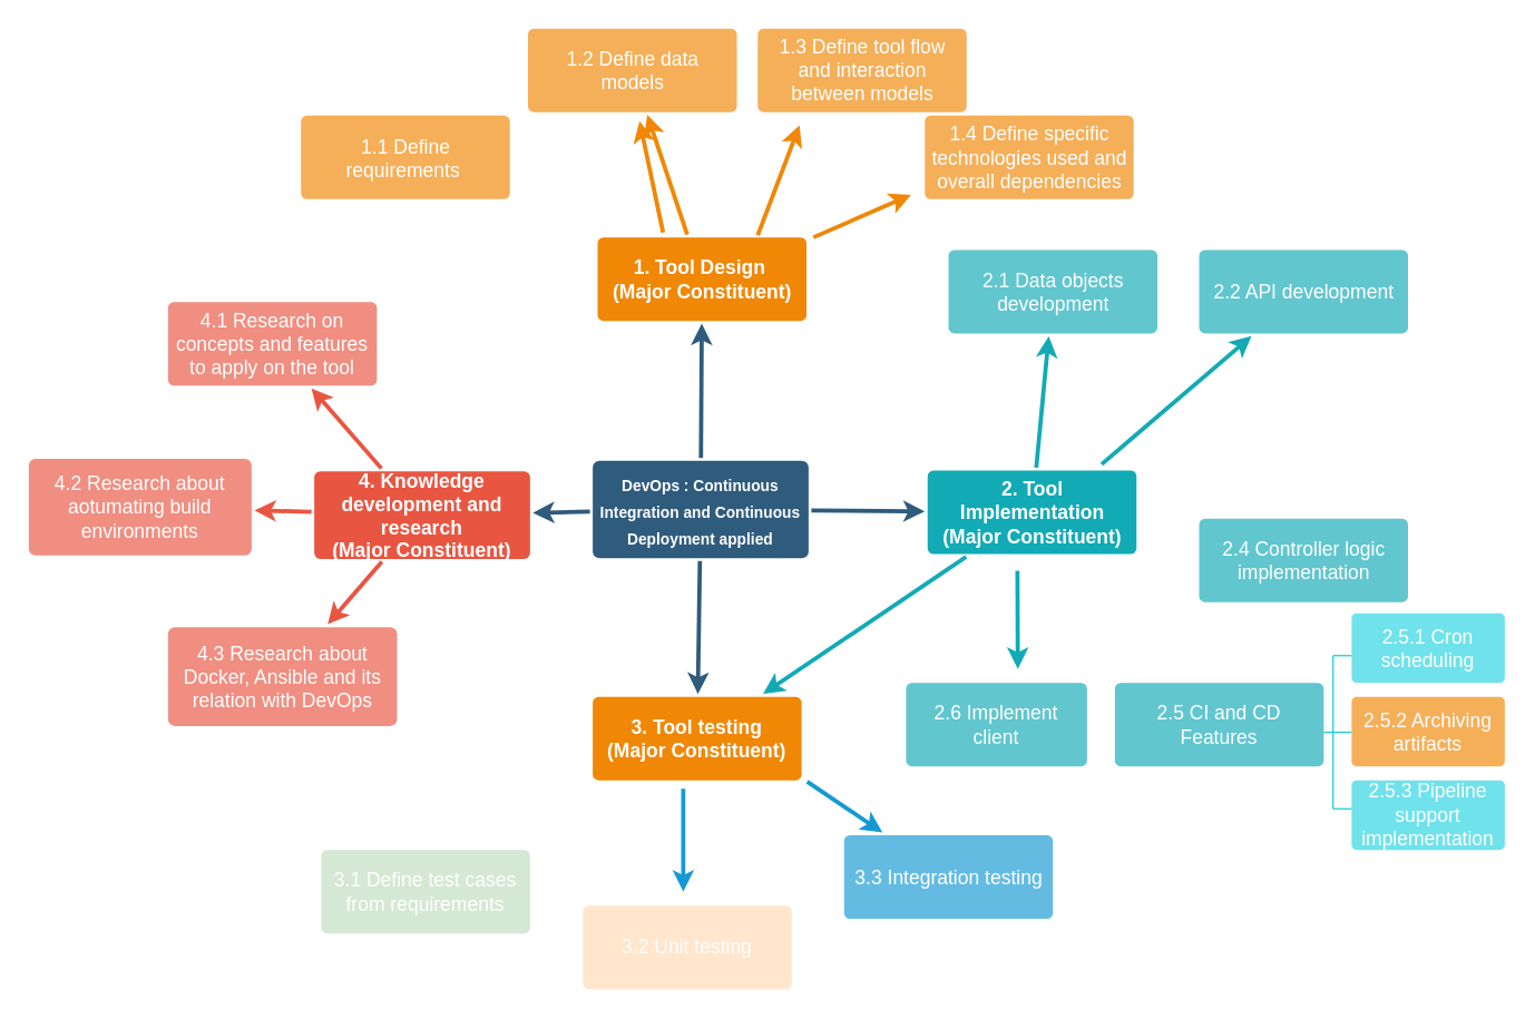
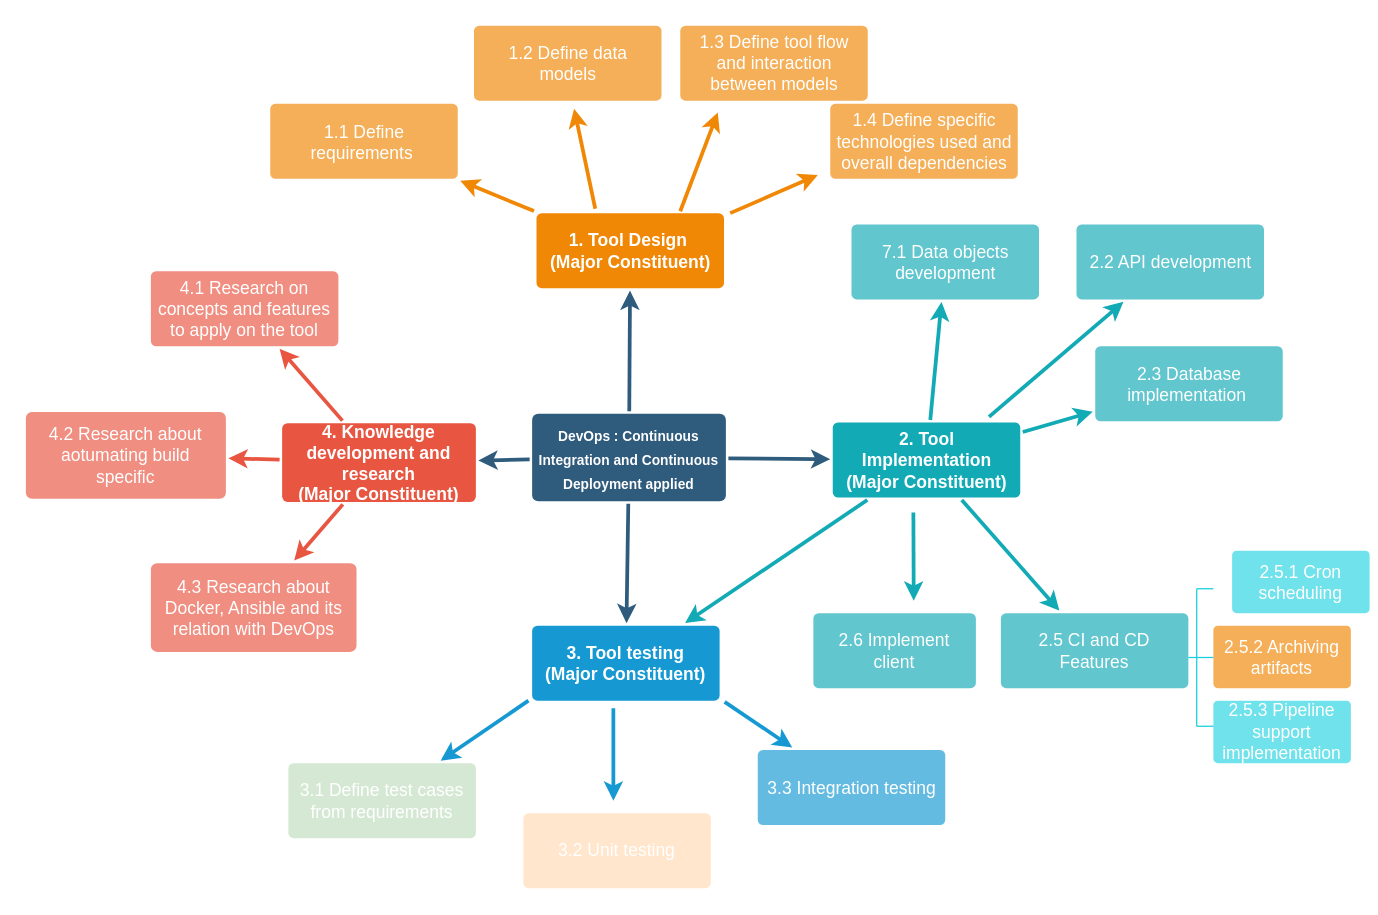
  <mxCell id="0" />
  <mxCell id="1" parent="0" />
  <mxCell id="2" value="" style="edgeStyle=none;rounded=0;jumpStyle=none;html=1;shadow=0;labelBackgroundColor=none;startArrow=none;startFill=0;endArrow=classic;endFill=1;jettySize=auto;orthogonalLoop=1;strokeColor=#2F5B7C;strokeWidth=3;fontFamily=Helvetica;fontSize=16;fontColor=#23445D;spacing=5;" parent="1" source="6" target="19" edge="1"><mxGeometry relative="1" as="geometry" /></mxCell>
  <mxCell id="3" value="" style="edgeStyle=none;rounded=0;jumpStyle=none;html=1;shadow=0;labelBackgroundColor=none;startArrow=none;startFill=0;endArrow=classic;endFill=1;jettySize=auto;orthogonalLoop=1;strokeColor=#2F5B7C;strokeWidth=3;fontFamily=Helvetica;fontSize=16;fontColor=#23445D;spacing=5;" parent="1" source="6" target="25" edge="1"><mxGeometry relative="1" as="geometry" /></mxCell>
  <mxCell id="4" value="" style="edgeStyle=none;rounded=0;jumpStyle=none;html=1;shadow=0;labelBackgroundColor=none;startArrow=none;startFill=0;endArrow=classic;endFill=1;jettySize=auto;orthogonalLoop=1;strokeColor=#2F5B7C;strokeWidth=3;fontFamily=Helvetica;fontSize=16;fontColor=#23445D;spacing=5;" parent="1" source="6" target="16" edge="1"><mxGeometry relative="1" as="geometry" /></mxCell>
  <mxCell id="5" value="" style="edgeStyle=none;rounded=0;jumpStyle=none;html=1;shadow=0;labelBackgroundColor=none;startArrow=none;startFill=0;endArrow=classic;endFill=1;jettySize=auto;orthogonalLoop=1;strokeColor=#2F5B7C;strokeWidth=3;fontFamily=Helvetica;fontSize=16;fontColor=#23445D;spacing=5;" parent="1" source="6" target="10" edge="1"><mxGeometry relative="1" as="geometry" /></mxCell>
  <mxCell id="6" value="&lt;font style=&quot;font-size: 11px&quot;&gt;DevOps : Continuous Integration and Continuous Deployment applied&lt;/font&gt;" style="rounded=1;whiteSpace=wrap;html=1;shadow=0;labelBackgroundColor=none;strokeColor=none;strokeWidth=3;fillColor=#2F5B7C;fontFamily=Helvetica;fontSize=16;fontColor=#FFFFFF;align=center;fontStyle=1;spacing=5;arcSize=7;perimeterSpacing=2;" parent="1" vertex="1"><mxGeometry x="425" y="330.5" width="155" height="70" as="geometry" /></mxCell>
  <mxCell id="7" value="" style="edgeStyle=none;rounded=1;jumpStyle=none;html=1;shadow=0;labelBackgroundColor=none;startArrow=none;startFill=0;jettySize=auto;orthogonalLoop=1;strokeColor=#E85642;strokeWidth=3;fontFamily=Helvetica;fontSize=14;fontColor=#FFFFFF;spacing=5;fontStyle=1;fillColor=#b0e3e6;" parent="1" source="10" target="13" edge="1"><mxGeometry relative="1" as="geometry" /></mxCell>
  <mxCell id="8" value="" style="edgeStyle=none;rounded=1;jumpStyle=none;html=1;shadow=0;labelBackgroundColor=none;startArrow=none;startFill=0;jettySize=auto;orthogonalLoop=1;strokeColor=#E85642;strokeWidth=3;fontFamily=Helvetica;fontSize=14;fontColor=#FFFFFF;spacing=5;fontStyle=1;fillColor=#b0e3e6;" parent="1" source="10" target="12" edge="1"><mxGeometry relative="1" as="geometry" /></mxCell>
  <mxCell id="9" value="" style="edgeStyle=none;rounded=1;jumpStyle=none;html=1;shadow=0;labelBackgroundColor=none;startArrow=none;startFill=0;jettySize=auto;orthogonalLoop=1;strokeColor=#E85642;strokeWidth=3;fontFamily=Helvetica;fontSize=14;fontColor=#FFFFFF;spacing=5;fontStyle=1;fillColor=#b0e3e6;" parent="1" source="10" target="11" edge="1"><mxGeometry relative="1" as="geometry" /></mxCell>
  <mxCell id="10" value="4. Knowledge development and research&lt;br&gt;(Major Constituent)" style="rounded=1;whiteSpace=wrap;html=1;shadow=0;labelBackgroundColor=none;strokeColor=none;strokeWidth=3;fillColor=#e85642;fontFamily=Helvetica;fontSize=14;fontColor=#FFFFFF;align=center;spacing=5;fontStyle=1;arcSize=7;perimeterSpacing=2;" parent="1" vertex="1"><mxGeometry x="225" y="338" width="155" height="63" as="geometry" /></mxCell>
  <mxCell id="11" value="4.3 Research about Docker, Ansible and its relation with DevOps" style="rounded=1;whiteSpace=wrap;html=1;shadow=0;labelBackgroundColor=none;strokeColor=none;strokeWidth=3;fillColor=#f08e81;fontFamily=Helvetica;fontSize=14;fontColor=#FFFFFF;align=center;spacing=5;fontStyle=0;arcSize=7;perimeterSpacing=2;" parent="1" vertex="1"><mxGeometry x="120" y="450" width="164.5" height="71" as="geometry" /></mxCell>
- <mxCell id="12" value="4.2 Research about aotumating build environments" style="rounded=1;whiteSpace=wrap;html=1;shadow=0;labelBackgroundColor=none;strokeColor=none;strokeWidth=3;fillColor=#f08e81;fontFamily=Helvetica;fontSize=14;fontColor=#FFFFFF;align=center;spacing=5;fontStyle=0;arcSize=7;perimeterSpacing=2;" parent="1" vertex="1"><mxGeometry x="20" y="329" width="160" height="69.5" as="geometry" /></mxCell>
+ <mxCell id="12" value="4.2 Research about aotumating build specific" style="rounded=1;whiteSpace=wrap;html=1;shadow=0;labelBackgroundColor=none;strokeColor=none;strokeWidth=3;fillColor=#f08e81;fontFamily=Helvetica;fontSize=14;fontColor=#FFFFFF;align=center;spacing=5;fontStyle=0;arcSize=7;perimeterSpacing=2;" parent="1" vertex="1"><mxGeometry x="20" y="329" width="160" height="69.5" as="geometry" /></mxCell>
  <mxCell id="13" value="4.1 Research on concepts and features to apply on the tool" style="rounded=1;whiteSpace=wrap;html=1;shadow=0;labelBackgroundColor=none;strokeColor=none;strokeWidth=3;fillColor=#f08e81;fontFamily=Helvetica;fontSize=14;fontColor=#FFFFFF;align=center;spacing=5;fontStyle=0;arcSize=7;perimeterSpacing=2;" parent="1" vertex="1"><mxGeometry x="120" y="216.5" width="150" height="60" as="geometry" /></mxCell>
+ <mxCell id="14" value="" style="edgeStyle=none;rounded=0;jumpStyle=none;html=1;shadow=0;labelBackgroundColor=none;startArrow=none;startFill=0;endArrow=classic;endFill=1;jettySize=auto;orthogonalLoop=1;strokeColor=#1699D3;strokeWidth=3;fontFamily=Helvetica;fontSize=14;fontColor=#FFFFFF;spacing=5;exitX=-0.006;exitY=0.969;exitDx=0;exitDy=0;exitPerimeter=0;" parent="1" source="16" target="18" edge="1"><mxGeometry relative="1" as="geometry"><mxPoint x="425" y="570.3" as="sourcePoint" /></mxGeometry></mxCell>
  <mxCell id="15" value="" style="edgeStyle=none;rounded=0;jumpStyle=none;html=1;shadow=0;labelBackgroundColor=none;startArrow=none;startFill=0;endArrow=classic;endFill=1;jettySize=auto;orthogonalLoop=1;strokeColor=#1699D3;strokeWidth=3;fontFamily=Helvetica;fontSize=14;fontColor=#FFFFFF;spacing=5;" parent="1" target="17" edge="1"><mxGeometry relative="1" as="geometry"><mxPoint x="579" y="561" as="sourcePoint" /></mxGeometry></mxCell>
- <mxCell id="16" value="3. Tool testing&lt;br&gt;(Major Constituent)" style="rounded=1;whiteSpace=wrap;html=1;shadow=0;labelBackgroundColor=none;strokeColor=none;strokeWidth=3;fillColor=#f08705;fontFamily=Helvetica;fontSize=14;fontColor=#FFFFFF;align=center;spacing=5;fontStyle=1;arcSize=7;perimeterSpacing=2;" parent="1" vertex="1"><mxGeometry x="425" y="500" width="150" height="60" as="geometry" /></mxCell>
+ <mxCell id="16" value="3. Tool testing&lt;br&gt;(Major Constituent)" style="rounded=1;whiteSpace=wrap;html=1;shadow=0;labelBackgroundColor=none;strokeColor=none;strokeWidth=3;fillColor=#1699d3;fontFamily=Helvetica;fontSize=14;fontColor=#FFFFFF;align=center;spacing=5;fontStyle=1;arcSize=7;perimeterSpacing=2;" parent="1" vertex="1"><mxGeometry x="425" y="500" width="150" height="60" as="geometry" /></mxCell>
  <mxCell id="17" value="3.3 Integration testing" style="rounded=1;whiteSpace=wrap;html=1;shadow=0;labelBackgroundColor=none;strokeColor=none;strokeWidth=3;fillColor=#64bbe2;fontFamily=Helvetica;fontSize=14;fontColor=#FFFFFF;align=center;spacing=5;arcSize=7;perimeterSpacing=2;" parent="1" vertex="1"><mxGeometry x="605.5" y="599.5" width="150" height="60" as="geometry" /></mxCell>
  <mxCell id="18" value="3.1 Define test cases from requirements" style="rounded=1;whiteSpace=wrap;html=1;shadow=0;labelBackgroundColor=none;strokeColor=none;strokeWidth=3;fillColor=#d5e8d4;fontFamily=Helvetica;fontSize=14;fontColor=#FFFFFF;align=center;spacing=5;arcSize=7;perimeterSpacing=2;" parent="1" vertex="1"><mxGeometry x="230" y="610" width="150" height="60" as="geometry" /></mxCell>
  <mxCell id="19" value="1. Tool Design&amp;nbsp;&lt;br&gt;(Major Constituent)" style="rounded=1;whiteSpace=wrap;html=1;shadow=0;labelBackgroundColor=none;strokeColor=none;strokeWidth=3;fillColor=#F08705;fontFamily=Helvetica;fontSize=14;fontColor=#FFFFFF;align=center;spacing=5;fontStyle=1;arcSize=7;perimeterSpacing=2;" parent="1" vertex="1"><mxGeometry x="428.5" y="170" width="150" height="60" as="geometry" /></mxCell>
  <mxCell id="20" value="1.3 Define tool flow and interaction between models" style="rounded=1;whiteSpace=wrap;html=1;shadow=0;labelBackgroundColor=none;strokeColor=none;strokeWidth=3;fillColor=#f5af58;fontFamily=Helvetica;fontSize=14;fontColor=#FFFFFF;align=center;spacing=5;arcSize=7;perimeterSpacing=2;" parent="1" vertex="1"><mxGeometry x="543.5" y="20" width="150" height="60" as="geometry" /></mxCell>
  <mxCell id="21" value="" style="edgeStyle=none;rounded=0;jumpStyle=none;html=1;shadow=0;labelBackgroundColor=none;startArrow=none;startFill=0;endArrow=classic;endFill=1;jettySize=auto;orthogonalLoop=1;strokeColor=#F08705;strokeWidth=3;fontFamily=Helvetica;fontSize=14;fontColor=#FFFFFF;spacing=5;" parent="1" edge="1"><mxGeometry relative="1" as="geometry"><mxPoint x="543.5" y="168.5" as="sourcePoint" /><mxPoint x="573.5" y="89.5" as="targetPoint" /></mxGeometry></mxCell>
  <mxCell id="22" value="1.2 Define data models" style="rounded=1;whiteSpace=wrap;html=1;shadow=0;labelBackgroundColor=none;strokeColor=none;strokeWidth=3;fillColor=#f5af58;fontFamily=Helvetica;fontSize=14;fontColor=#FFFFFF;align=center;spacing=5;arcSize=7;perimeterSpacing=2;" parent="1" vertex="1"><mxGeometry x="378.5" y="20" width="150" height="60" as="geometry" /></mxCell>
  <mxCell id="23" value="1.1 Define requirements&amp;nbsp;" style="rounded=1;whiteSpace=wrap;html=1;shadow=0;labelBackgroundColor=none;strokeColor=none;strokeWidth=3;fillColor=#f5af58;fontFamily=Helvetica;fontSize=14;fontColor=#FFFFFF;align=center;spacing=5;arcSize=7;perimeterSpacing=2;" parent="1" vertex="1"><mxGeometry x="215.5" y="82.5" width="150" height="60" as="geometry" /></mxCell>
- <mxCell id="24" value="" style="edgeStyle=none;rounded=0;jumpStyle=none;html=1;shadow=0;labelBackgroundColor=none;startArrow=none;startFill=0;endArrow=classic;endFill=1;jettySize=auto;orthogonalLoop=1;strokeColor=#F08705;strokeWidth=3;fontFamily=Helvetica;fontSize=14;fontColor=#FFFFFF;spacing=5;" parent="1" source="19" target="22" edge="1"><mxGeometry relative="1" as="geometry" /></mxCell>
+ <mxCell id="24" value="" style="edgeStyle=none;rounded=0;jumpStyle=none;html=1;shadow=0;labelBackgroundColor=none;startArrow=none;startFill=0;endArrow=classic;endFill=1;jettySize=auto;orthogonalLoop=1;strokeColor=#F08705;strokeWidth=3;fontFamily=Helvetica;fontSize=14;fontColor=#FFFFFF;spacing=5;" parent="1" source="19" target="23" edge="1"><mxGeometry relative="1" as="geometry" /></mxCell>
  <mxCell id="25" value="2. Tool Implementation&lt;br&gt;(Major Constituent)" style="rounded=1;whiteSpace=wrap;html=1;shadow=0;labelBackgroundColor=none;strokeColor=none;strokeWidth=3;fillColor=#12aab5;fontFamily=Helvetica;fontSize=14;fontColor=#FFFFFF;align=center;spacing=5;fontStyle=1;arcSize=7;perimeterSpacing=2;" parent="1" vertex="1"><mxGeometry x="665.5" y="337.5" width="150" height="60" as="geometry" /></mxCell>
  <mxCell id="26" value="2.5 CI and CD Features" style="rounded=1;whiteSpace=wrap;html=1;shadow=0;labelBackgroundColor=none;strokeColor=none;strokeWidth=3;fillColor=#61c6ce;fontFamily=Helvetica;fontSize=14;fontColor=#FFFFFF;align=center;spacing=5;fontStyle=0;arcSize=7;perimeterSpacing=2;" parent="1" vertex="1"><mxGeometry x="800" y="490" width="150" height="60" as="geometry" /></mxCell>
- <mxCell id="28" value="2.4 Controller logic implementation" style="rounded=1;whiteSpace=wrap;html=1;shadow=0;labelBackgroundColor=none;strokeColor=none;strokeWidth=3;fillColor=#61c6ce;fontFamily=Helvetica;fontSize=14;fontColor=#FFFFFF;align=center;spacing=5;fontStyle=0;arcSize=7;perimeterSpacing=2;" parent="1" vertex="1"><mxGeometry x="860.5" y="372" width="150" height="60" as="geometry" /></mxCell>
+ <mxCell id="27" value="" style="edgeStyle=none;rounded=1;jumpStyle=none;html=1;shadow=0;labelBackgroundColor=none;startArrow=none;startFill=0;jettySize=auto;orthogonalLoop=1;strokeColor=#12AAB5;strokeWidth=3;fontFamily=Helvetica;fontSize=14;fontColor=#FFFFFF;spacing=5;fontStyle=1;fillColor=#b0e3e6;" parent="1" source="25" target="26" edge="1"><mxGeometry relative="1" as="geometry" /></mxCell>
  <mxCell id="29" value="" style="edgeStyle=none;rounded=1;jumpStyle=none;html=1;shadow=0;labelBackgroundColor=none;startArrow=none;startFill=0;jettySize=auto;orthogonalLoop=1;strokeColor=#12AAB5;strokeWidth=3;fontFamily=Helvetica;fontSize=14;fontColor=#FFFFFF;spacing=5;fontStyle=1;fillColor=#b0e3e6;" parent="1" source="25" target="16" edge="1"><mxGeometry relative="1" as="geometry" /></mxCell>
- <mxCell id="32" value="2.1 Data objects development" style="rounded=1;whiteSpace=wrap;html=1;shadow=0;labelBackgroundColor=none;strokeColor=none;strokeWidth=3;fillColor=#61c6ce;fontFamily=Helvetica;fontSize=14;fontColor=#FFFFFF;align=center;spacing=5;fontStyle=0;arcSize=7;perimeterSpacing=2;" parent="1" vertex="1"><mxGeometry x="680.5" y="179" width="150" height="60" as="geometry" /></mxCell>
+ <mxCell id="30" value="2.3 Database implementation&amp;nbsp;" style="rounded=1;whiteSpace=wrap;html=1;shadow=0;labelBackgroundColor=none;strokeColor=none;strokeWidth=3;fillColor=#61c6ce;fontFamily=Helvetica;fontSize=14;fontColor=#FFFFFF;align=center;spacing=5;fontStyle=0;arcSize=7;perimeterSpacing=2;" parent="1" vertex="1"><mxGeometry x="875.5" y="276.5" width="150" height="60" as="geometry" /></mxCell>
+ <mxCell id="31" value="" style="edgeStyle=none;rounded=1;jumpStyle=none;html=1;shadow=0;labelBackgroundColor=none;startArrow=none;startFill=0;jettySize=auto;orthogonalLoop=1;strokeColor=#12AAB5;strokeWidth=3;fontFamily=Helvetica;fontSize=14;fontColor=#FFFFFF;spacing=5;fontStyle=1;fillColor=#b0e3e6;" parent="1" source="25" target="30" edge="1"><mxGeometry relative="1" as="geometry" /></mxCell>
+ <mxCell id="32" value="7.1 Data objects development" style="rounded=1;whiteSpace=wrap;html=1;shadow=0;labelBackgroundColor=none;strokeColor=none;strokeWidth=3;fillColor=#61c6ce;fontFamily=Helvetica;fontSize=14;fontColor=#FFFFFF;align=center;spacing=5;fontStyle=0;arcSize=7;perimeterSpacing=2;" parent="1" vertex="1"><mxGeometry x="680.5" y="179" width="150" height="60" as="geometry" /></mxCell>
  <mxCell id="33" value="" style="edgeStyle=none;rounded=1;jumpStyle=none;html=1;shadow=0;labelBackgroundColor=none;startArrow=none;startFill=0;jettySize=auto;orthogonalLoop=1;strokeColor=#12AAB5;strokeWidth=3;fontFamily=Helvetica;fontSize=14;fontColor=#FFFFFF;spacing=5;fontStyle=1;fillColor=#b0e3e6;" parent="1" source="25" target="32" edge="1"><mxGeometry relative="1" as="geometry" /></mxCell>
  <mxCell id="34" value="" style="edgeStyle=none;rounded=0;jumpStyle=none;html=1;shadow=0;labelBackgroundColor=none;startArrow=none;startFill=0;endArrow=classic;endFill=1;jettySize=auto;orthogonalLoop=1;strokeColor=#F08705;strokeWidth=3;fontFamily=Helvetica;fontSize=14;fontColor=#FFFFFF;spacing=5;" parent="1" edge="1"><mxGeometry relative="1" as="geometry"><mxPoint x="475.5" y="166.5" as="sourcePoint" /><mxPoint x="458.61" y="86.5" as="targetPoint" /></mxGeometry></mxCell>
  <mxCell id="35" value="1.4 Define specific technologies used and overall dependencies" style="rounded=1;whiteSpace=wrap;html=1;shadow=0;labelBackgroundColor=none;strokeColor=none;strokeWidth=3;fillColor=#f5af58;fontFamily=Helvetica;fontSize=14;fontColor=#FFFFFF;align=center;spacing=5;arcSize=7;perimeterSpacing=2;" parent="1" vertex="1"><mxGeometry x="663.5" y="82.5" width="150" height="60" as="geometry" /></mxCell>
  <mxCell id="36" value="" style="edgeStyle=none;rounded=0;jumpStyle=none;html=1;shadow=0;labelBackgroundColor=none;startArrow=none;startFill=0;endArrow=classic;endFill=1;jettySize=auto;orthogonalLoop=1;strokeColor=#F08705;strokeWidth=3;fontFamily=Helvetica;fontSize=14;fontColor=#FFFFFF;spacing=5;" parent="1" edge="1"><mxGeometry relative="1" as="geometry"><mxPoint x="583.501" y="170" as="sourcePoint" /><mxPoint x="653.5" y="139.5" as="targetPoint" /></mxGeometry></mxCell>
- <mxCell id="37" value="2.5.1 Cron scheduling" style="rounded=1;whiteSpace=wrap;html=1;shadow=0;labelBackgroundColor=none;strokeColor=none;strokeWidth=3;fillColor=#6FE2EB;fontFamily=Helvetica;fontSize=14;fontColor=#FFFFFF;align=center;spacing=5;fontStyle=0;arcSize=7;perimeterSpacing=2;" parent="1" vertex="1"><mxGeometry x="970" y="440" width="110" height="50" as="geometry" /></mxCell>
+ <mxCell id="37" value="2.5.1 Cron scheduling" style="rounded=1;whiteSpace=wrap;html=1;shadow=0;labelBackgroundColor=none;strokeColor=none;strokeWidth=3;fillColor=#6FE2EB;fontFamily=Helvetica;fontSize=14;fontColor=#FFFFFF;align=center;spacing=5;fontStyle=0;arcSize=7;perimeterSpacing=2;" parent="1" vertex="1"><mxGeometry x="985" y="440" width="110" height="50" as="geometry" /></mxCell>
  <mxCell id="38" value="2.5.2 Archiving artifacts" style="rounded=1;whiteSpace=wrap;html=1;shadow=0;labelBackgroundColor=none;strokeColor=none;strokeWidth=3;fillColor=#f5af58;fontFamily=Helvetica;fontSize=14;fontColor=#FFFFFF;align=center;spacing=5;fontStyle=0;arcSize=7;perimeterSpacing=2;" parent="1" vertex="1"><mxGeometry x="970" y="500" width="110" height="50" as="geometry" /></mxCell>
  <mxCell id="39" value="2.5.3 Pipeline support implementation" style="rounded=1;whiteSpace=wrap;html=1;shadow=0;labelBackgroundColor=none;strokeColor=none;strokeWidth=3;fillColor=#6FE2EB;fontFamily=Helvetica;fontSize=14;fontColor=#FFFFFF;align=center;spacing=5;fontStyle=0;arcSize=7;perimeterSpacing=2;" parent="1" vertex="1"><mxGeometry x="970" y="560" width="110" height="50" as="geometry" /></mxCell>
  <mxCell id="40" value="2.2 API development" style="rounded=1;whiteSpace=wrap;html=1;shadow=0;labelBackgroundColor=none;strokeColor=none;strokeWidth=3;fillColor=#61c6ce;fontFamily=Helvetica;fontSize=14;fontColor=#FFFFFF;align=center;spacing=5;fontStyle=0;arcSize=7;perimeterSpacing=2;" parent="1" vertex="1"><mxGeometry x="860.5" y="179" width="150" height="60" as="geometry" /></mxCell>
  <mxCell id="41" value="" style="edgeStyle=none;rounded=1;jumpStyle=none;html=1;shadow=0;labelBackgroundColor=none;startArrow=none;startFill=0;jettySize=auto;orthogonalLoop=1;strokeColor=#12AAB5;strokeWidth=3;fontFamily=Helvetica;fontSize=14;fontColor=#FFFFFF;spacing=5;fontStyle=1;fillColor=#b0e3e6;" parent="1" target="40" edge="1"><mxGeometry relative="1" as="geometry"><mxPoint x="790.5" y="333" as="sourcePoint" /></mxGeometry></mxCell>
  <mxCell id="42" value="" style="group" parent="1" vertex="1" connectable="0"><mxGeometry x="950" y="470.5" width="20" height="110" as="geometry" /></mxCell>
  <mxCell id="43" value="" style="endArrow=none;html=1;strokeColor=#16CEDB;" parent="42" edge="1"><mxGeometry width="50" height="50" relative="1" as="geometry"><mxPoint y="55.0" as="sourcePoint" /><mxPoint x="6.667" y="55.0" as="targetPoint" /></mxGeometry></mxCell>
  <mxCell id="44" value="" style="endArrow=none;html=1;strokeColor=#16CEDB;" parent="42" edge="1"><mxGeometry width="50" height="50" relative="1" as="geometry"><mxPoint x="6.667" y="110.0" as="sourcePoint" /><mxPoint x="6.667" as="targetPoint" /></mxGeometry></mxCell>
  <mxCell id="45" value="" style="endArrow=none;html=1;strokeColor=#16CEDB;" parent="42" edge="1"><mxGeometry width="50" height="50" relative="1" as="geometry"><mxPoint x="6.667" as="sourcePoint" /><mxPoint x="20" as="targetPoint" /></mxGeometry></mxCell>
  <mxCell id="46" value="" style="endArrow=none;html=1;strokeColor=#16CEDB;" parent="42" edge="1"><mxGeometry width="50" height="50" relative="1" as="geometry"><mxPoint x="6.667" y="55.0" as="sourcePoint" /><mxPoint x="20" y="55.0" as="targetPoint" /></mxGeometry></mxCell>
  <mxCell id="47" value="" style="endArrow=none;html=1;strokeColor=#16CEDB;" parent="42" edge="1"><mxGeometry width="50" height="50" relative="1" as="geometry"><mxPoint x="6.667" y="110.0" as="sourcePoint" /><mxPoint x="20" y="110.0" as="targetPoint" /></mxGeometry></mxCell>
  <mxCell id="48" value="" style="edgeStyle=none;rounded=0;jumpStyle=none;html=1;shadow=0;labelBackgroundColor=none;startArrow=none;startFill=0;endArrow=classic;endFill=1;jettySize=auto;orthogonalLoop=1;strokeColor=#1699D3;strokeWidth=3;fontFamily=Helvetica;fontSize=14;fontColor=#FFFFFF;spacing=5;exitX=0.435;exitY=1.063;exitDx=0;exitDy=0;exitPerimeter=0;" parent="1" edge="1" source="16"><mxGeometry relative="1" as="geometry"><mxPoint x="525" y="561" as="sourcePoint" /><mxPoint x="490" y="640" as="targetPoint" /></mxGeometry></mxCell>
  <mxCell id="49" value="3.2 Unit testing" style="rounded=1;whiteSpace=wrap;html=1;shadow=0;labelBackgroundColor=none;strokeColor=none;strokeWidth=3;fillColor=#ffe6cc;fontFamily=Helvetica;fontSize=14;fontColor=#FFFFFF;align=center;spacing=5;arcSize=7;perimeterSpacing=2;direction=west;" parent="1" vertex="1"><mxGeometry x="418" y="650" width="150" height="60" as="geometry" /></mxCell>
  <mxCell id="50" value="" style="edgeStyle=none;rounded=1;jumpStyle=none;html=1;shadow=0;labelBackgroundColor=none;startArrow=none;startFill=0;jettySize=auto;orthogonalLoop=1;strokeColor=#12AAB5;strokeWidth=3;fontFamily=Helvetica;fontSize=14;fontColor=#FFFFFF;spacing=5;fontStyle=1;fillColor=#b0e3e6;" parent="1" edge="1"><mxGeometry relative="1" as="geometry"><mxPoint x="730.003" y="409.5" as="sourcePoint" /><mxPoint x="730.28" y="480" as="targetPoint" /></mxGeometry></mxCell>
  <mxCell id="51" value="2.6 Implement client" style="rounded=1;whiteSpace=wrap;html=1;shadow=0;labelBackgroundColor=none;strokeColor=none;strokeWidth=3;fillColor=#61c6ce;fontFamily=Helvetica;fontSize=14;fontColor=#FFFFFF;align=center;spacing=5;fontStyle=0;arcSize=7;perimeterSpacing=2;" parent="1" vertex="1"><mxGeometry x="650" y="490" width="130" height="60" as="geometry" /></mxCell>
